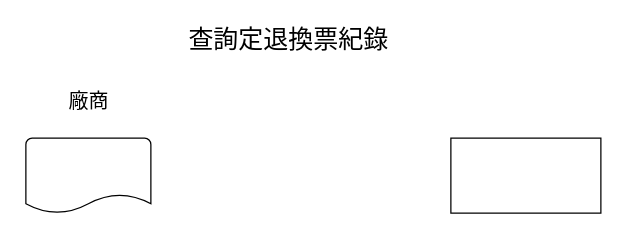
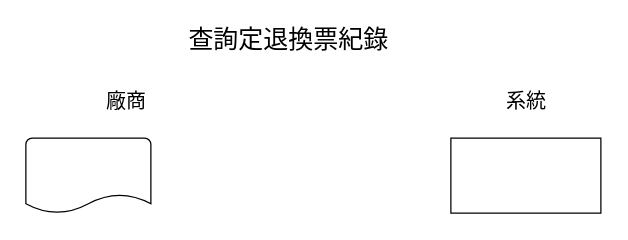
  <mxCell id="0" />
  <mxCell id="1" parent="0" />
  <mxCell id="2" value="&lt;font style=&quot;font-size: 20px&quot;&gt;查詢定退換票紀錄&lt;/font&gt;" style="text;html=1;align=center;verticalAlign=middle;resizable=0;points=[];autosize=1;" vertex="1" parent="1"><mxGeometry x="140" y="20" width="180" height="20" as="geometry" /></mxCell>
  <mxCell id="3" value="" style="strokeWidth=1;html=1;shape=mxgraph.flowchart.document2;whiteSpace=wrap;size=0.25;" vertex="1" parent="1"><mxGeometry x="20" y="110" width="100" height="60" as="geometry" /></mxCell>
- <mxCell id="4" value="&lt;font style=&quot;font-size: 16px&quot;&gt;廠商&lt;/font&gt;" style="text;html=1;align=center;verticalAlign=middle;resizable=0;points=[];autosize=1;" vertex="1" parent="1"><mxGeometry x="45" y="70" width="50" height="20" as="geometry" /></mxCell>
+ <mxCell id="4" value="&lt;font style=&quot;font-size: 16px&quot;&gt;廠商&lt;/font&gt;" style="text;html=1;align=center;verticalAlign=middle;resizable=0;points=[];autosize=1;" vertex="1" parent="1"><mxGeometry x="75" y="70" width="50" height="20" as="geometry" /></mxCell>
+ <mxCell id="5" value="&lt;font style=&quot;font-size: 16px&quot;&gt;系統&lt;/font&gt;" style="text;html=1;align=center;verticalAlign=middle;resizable=0;points=[];autosize=1;" vertex="1" parent="1"><mxGeometry x="395" y="70" width="50" height="20" as="geometry" /></mxCell>
  <mxCell id="6" value="" style="rounded=0;whiteSpace=wrap;html=1;" vertex="1" parent="1"><mxGeometry x="360" y="110" width="120" height="60" as="geometry" /></mxCell>
